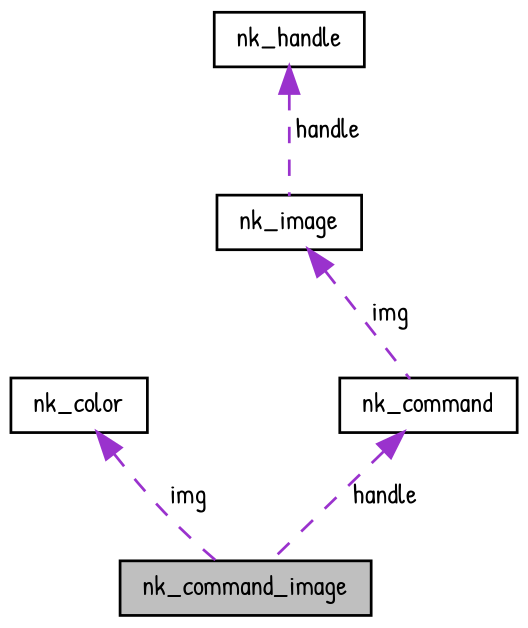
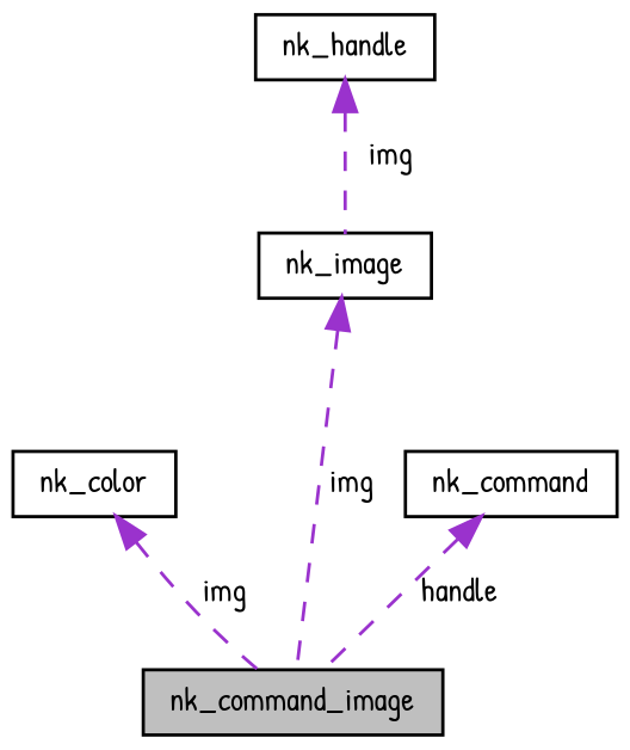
  digraph {
    fontname="Patrick Hand"
    node [color=black fillcolor=white fontname="Patrick Hand" fontsize=10 shape=record style=filled]
    edge [color=darkorchid3 dir=back fontname="Patrick Hand" fontsize=10 labelfontname=Helvetica labelfontsize=10 style=dashed]
    n1 [fillcolor=grey75 fontcolor=black height=0.2 label=nk_command_image width=0.4]
    n2 [height=0.2 label=nk_color width=0.4]
    n3 [height=0.2 label=nk_image width=0.4]
    n4 [height=0.2 label=nk_handle width=0.4]
    n5 [height=0.2 label=nk_command width=0.4]
    n2 -> n1 [label=" img"]
-   n3 -> n5 [label=" img"]
-   n4 -> n3 [label=" handle"]
+   n3 -> n1 [label=" img"]
+   n4 -> n3 [label=" img"]
    n5 -> n1 [label=" handle"]
  }
